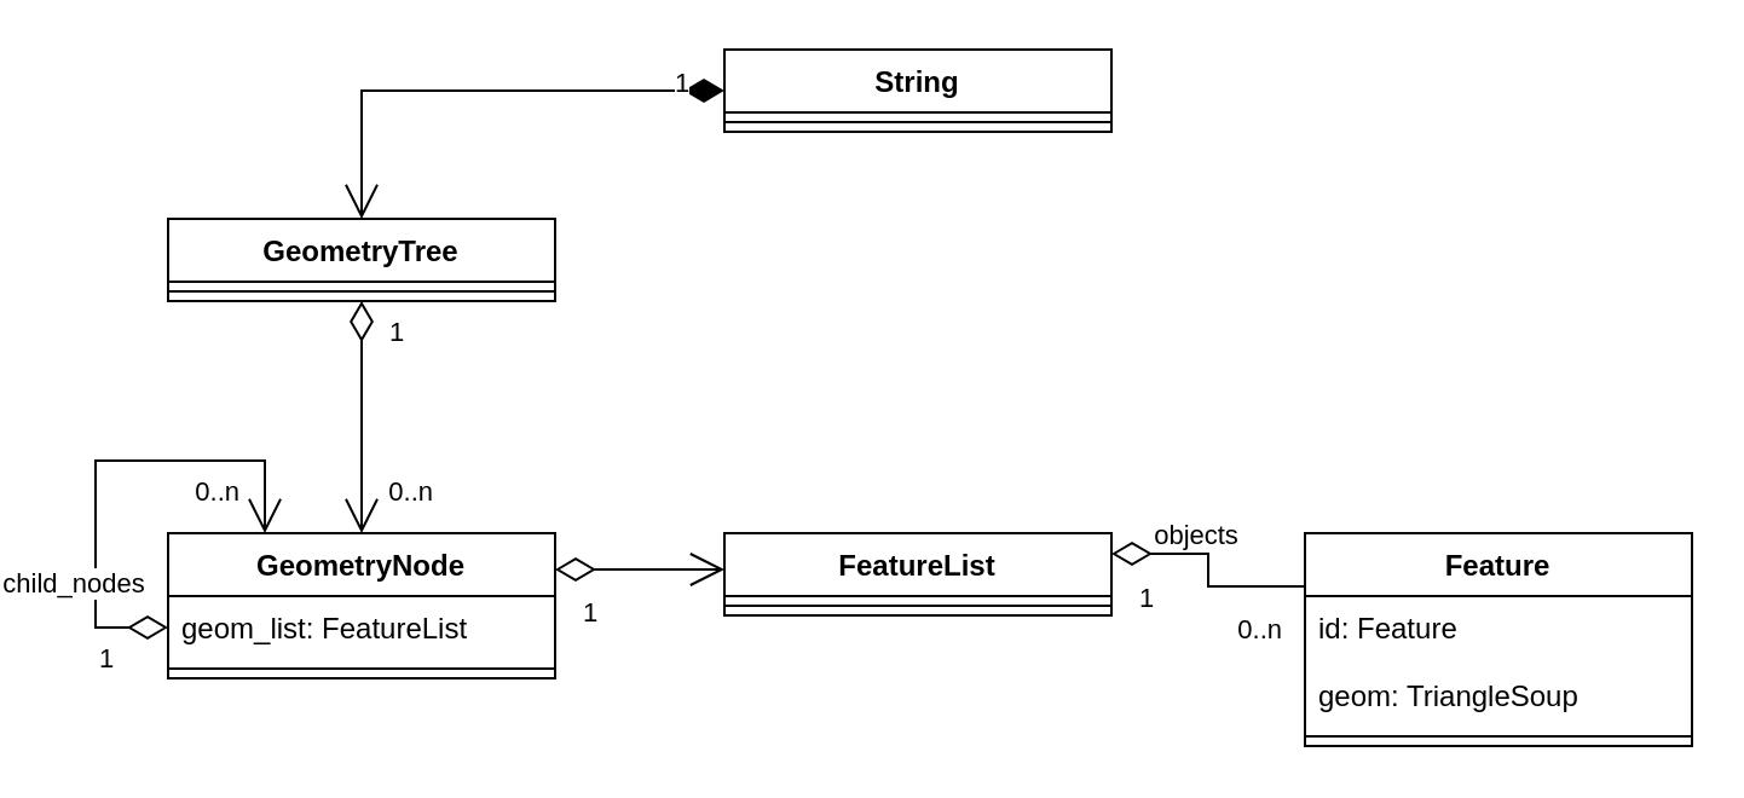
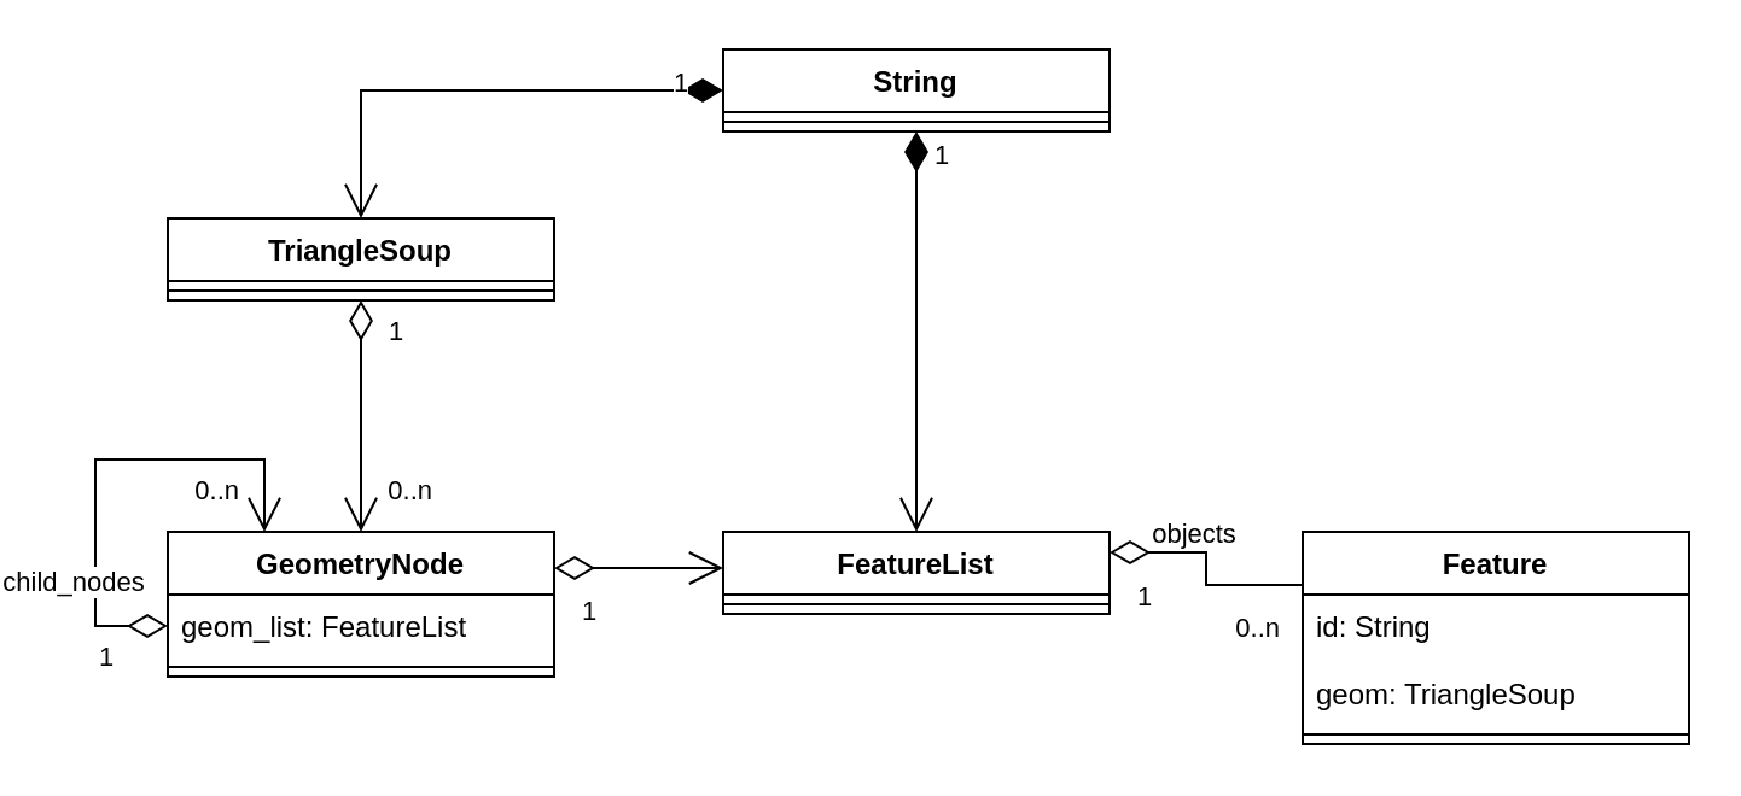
  <mxCell id="0" />
  <mxCell id="1" parent="0" />
  <mxCell id="2" value="String" style="swimlane;fontStyle=1;align=center;verticalAlign=top;childLayout=stackLayout;horizontal=1;startSize=26;horizontalStack=0;resizeParent=1;resizeParentMax=0;resizeLast=0;collapsible=1;marginBottom=0;" vertex="1" parent="1"><mxGeometry x="250" y="20" width="160" height="34" as="geometry" /></mxCell>
  <mxCell id="3" value="" style="line;strokeWidth=1;fillColor=none;align=left;verticalAlign=middle;spacingTop=-1;spacingLeft=3;spacingRight=3;rotatable=0;labelPosition=right;points=[];portConstraint=eastwest;" vertex="1" parent="2"><mxGeometry y="26" width="160" height="8" as="geometry" /></mxCell>
- <mxCell id="4" value="GeometryTree" style="swimlane;fontStyle=1;align=center;verticalAlign=top;childLayout=stackLayout;horizontal=1;startSize=26;horizontalStack=0;resizeParent=1;resizeParentMax=0;resizeLast=0;collapsible=1;marginBottom=0;" vertex="1" parent="1"><mxGeometry x="20" y="90" width="160" height="34" as="geometry" /></mxCell>
+ <mxCell id="4" value="TriangleSoup" style="swimlane;fontStyle=1;align=center;verticalAlign=top;childLayout=stackLayout;horizontal=1;startSize=26;horizontalStack=0;resizeParent=1;resizeParentMax=0;resizeLast=0;collapsible=1;marginBottom=0;" vertex="1" parent="1"><mxGeometry x="20" y="90" width="160" height="34" as="geometry" /></mxCell>
  <mxCell id="5" value="" style="line;strokeWidth=1;fillColor=none;align=left;verticalAlign=middle;spacingTop=-1;spacingLeft=3;spacingRight=3;rotatable=0;labelPosition=right;points=[];portConstraint=eastwest;" vertex="1" parent="4"><mxGeometry y="26" width="160" height="8" as="geometry" /></mxCell>
  <mxCell id="6" value="GeometryNode" style="swimlane;fontStyle=1;align=center;verticalAlign=top;childLayout=stackLayout;horizontal=1;startSize=26;horizontalStack=0;resizeParent=1;resizeParentMax=0;resizeLast=0;collapsible=1;marginBottom=0;" vertex="1" parent="1"><mxGeometry x="20" y="220" width="160" height="60" as="geometry" /></mxCell>
  <mxCell id="7" value="geom_list: FeatureList" style="text;strokeColor=none;fillColor=none;align=left;verticalAlign=top;spacingLeft=4;spacingRight=4;overflow=hidden;rotatable=0;points=[[0,0.5],[1,0.5]];portConstraint=eastwest;" vertex="1" parent="6"><mxGeometry y="26" width="160" height="26" as="geometry" /></mxCell>
  <mxCell id="8" value="" style="line;strokeWidth=1;fillColor=none;align=left;verticalAlign=middle;spacingTop=-1;spacingLeft=3;spacingRight=3;rotatable=0;labelPosition=right;points=[];portConstraint=eastwest;" vertex="1" parent="6"><mxGeometry y="52" width="160" height="8" as="geometry" /></mxCell>
  <mxCell id="9" value="" style="endArrow=open;html=1;endSize=12;startArrow=diamondThin;startSize=14;startFill=0;edgeStyle=orthogonalEdgeStyle;rounded=0;exitX=0;exitY=0.5;exitDx=0;exitDy=0;entryX=0.25;entryY=0;entryDx=0;entryDy=0;" edge="1" parent="6" source="7" target="6"><mxGeometry relative="1" as="geometry"><mxPoint y="130" as="sourcePoint" /><mxPoint x="90" y="160" as="targetPoint" /><Array as="points"><mxPoint x="-30" y="39" /><mxPoint x="-30" y="-30" /><mxPoint x="40" y="-30" /></Array></mxGeometry></mxCell>
  <mxCell id="10" value="1" style="edgeLabel;resizable=0;html=1;align=left;verticalAlign=top;" connectable="0" vertex="1" parent="9"><mxGeometry x="-1" relative="1" as="geometry"><mxPoint x="-30" as="offset" /></mxGeometry></mxCell>
  <mxCell id="11" value="0..n" style="edgeLabel;resizable=0;html=1;align=right;verticalAlign=top;" connectable="0" vertex="1" parent="9"><mxGeometry x="1" relative="1" as="geometry"><mxPoint x="-10" y="-30" as="offset" /></mxGeometry></mxCell>
  <mxCell id="12" value="child_nodes" style="edgeLabel;html=1;align=center;verticalAlign=middle;resizable=0;points=[];" vertex="1" connectable="0" parent="9"><mxGeometry x="-0.075" y="1" relative="1" as="geometry"><mxPoint x="-9" y="43" as="offset" /></mxGeometry></mxCell>
  <mxCell id="13" value="FeatureList" style="swimlane;fontStyle=1;align=center;verticalAlign=top;childLayout=stackLayout;horizontal=1;startSize=26;horizontalStack=0;resizeParent=1;resizeParentMax=0;resizeLast=0;collapsible=1;marginBottom=0;" vertex="1" parent="1"><mxGeometry x="250" y="220" width="160" height="34" as="geometry" /></mxCell>
  <mxCell id="14" value="" style="line;strokeWidth=1;fillColor=none;align=left;verticalAlign=middle;spacingTop=-1;spacingLeft=3;spacingRight=3;rotatable=0;labelPosition=right;points=[];portConstraint=eastwest;" vertex="1" parent="13"><mxGeometry y="26" width="160" height="8" as="geometry" /></mxCell>
  <mxCell id="15" value="Feature" style="swimlane;fontStyle=1;align=center;verticalAlign=top;childLayout=stackLayout;horizontal=1;startSize=26;horizontalStack=0;resizeParent=1;resizeParentMax=0;resizeLast=0;collapsible=1;marginBottom=0;" vertex="1" parent="1"><mxGeometry x="490" y="220" width="160" height="88" as="geometry" /></mxCell>
- <mxCell id="16" value="id: Feature&#10;&#10;geom: TriangleSoup" style="text;strokeColor=none;fillColor=none;align=left;verticalAlign=top;spacingLeft=4;spacingRight=4;overflow=hidden;rotatable=0;points=[[0,0.5],[1,0.5]];portConstraint=eastwest;" vertex="1" parent="15"><mxGeometry y="26" width="160" height="54" as="geometry" /></mxCell>
+ <mxCell id="16" value="id: String&#10;&#10;geom: TriangleSoup" style="text;strokeColor=none;fillColor=none;align=left;verticalAlign=top;spacingLeft=4;spacingRight=4;overflow=hidden;rotatable=0;points=[[0,0.5],[1,0.5]];portConstraint=eastwest;" vertex="1" parent="15"><mxGeometry y="26" width="160" height="54" as="geometry" /></mxCell>
  <mxCell id="17" value="" style="line;strokeWidth=1;fillColor=none;align=left;verticalAlign=middle;spacingTop=-1;spacingLeft=3;spacingRight=3;rotatable=0;labelPosition=right;points=[];portConstraint=eastwest;" vertex="1" parent="15"><mxGeometry y="80" width="160" height="8" as="geometry" /></mxCell>
  <mxCell id="18" value="" style="endArrow=open;html=1;endSize=12;startArrow=diamondThin;startSize=14;startFill=0;edgeStyle=orthogonalEdgeStyle;rounded=0;exitX=0.5;exitY=1;exitDx=0;exitDy=0;entryX=0.5;entryY=0;entryDx=0;entryDy=0;" edge="1" parent="1" source="4" target="6"><mxGeometry relative="1" as="geometry"><mxPoint x="120" y="240" as="sourcePoint" /><mxPoint x="280" y="240" as="targetPoint" /></mxGeometry></mxCell>
  <mxCell id="19" value="1" style="edgeLabel;resizable=0;html=1;align=left;verticalAlign=top;" connectable="0" vertex="1" parent="18"><mxGeometry x="-1" relative="1" as="geometry"><mxPoint x="10" as="offset" /></mxGeometry></mxCell>
  <mxCell id="20" value="0..n" style="edgeLabel;resizable=0;html=1;align=right;verticalAlign=top;" connectable="0" vertex="1" parent="18"><mxGeometry x="1" relative="1" as="geometry"><mxPoint x="30" y="-30" as="offset" /></mxGeometry></mxCell>
  <mxCell id="21" value="1" style="endArrow=open;html=1;endSize=12;startArrow=diamondThin;startSize=14;startFill=1;edgeStyle=orthogonalEdgeStyle;align=left;verticalAlign=bottom;rounded=0;exitX=0;exitY=0.5;exitDx=0;exitDy=0;entryX=0.5;entryY=0;entryDx=0;entryDy=0;" edge="1" parent="1" source="2" target="4"><mxGeometry x="-0.783" y="6" relative="1" as="geometry"><mxPoint x="230" y="250" as="sourcePoint" /><mxPoint x="390" y="250" as="targetPoint" /><mxPoint as="offset" /></mxGeometry></mxCell>
+ <mxCell id="22" value="1" style="endArrow=open;html=1;endSize=12;startArrow=diamondThin;startSize=14;startFill=1;edgeStyle=orthogonalEdgeStyle;align=left;verticalAlign=bottom;rounded=0;exitX=0.5;exitY=1;exitDx=0;exitDy=0;entryX=0.5;entryY=0;entryDx=0;entryDy=0;" edge="1" parent="1" source="2" target="13"><mxGeometry x="-0.77" y="6" relative="1" as="geometry"><mxPoint x="290" y="210" as="sourcePoint" /><mxPoint x="450" y="210" as="targetPoint" /><mxPoint as="offset" /></mxGeometry></mxCell>
  <mxCell id="23" value="" style="endArrow=open;html=1;endSize=12;startArrow=diamondThin;startSize=14;startFill=0;edgeStyle=orthogonalEdgeStyle;rounded=0;exitX=1;exitY=0.25;exitDx=0;exitDy=0;" edge="1" parent="1" source="6"><mxGeometry x="0.143" y="35" relative="1" as="geometry"><mxPoint x="100" y="450" as="sourcePoint" /><mxPoint x="250" y="235" as="targetPoint" /><mxPoint as="offset" /></mxGeometry></mxCell>
  <mxCell id="24" value="1" style="edgeLabel;resizable=0;html=1;align=left;verticalAlign=top;" connectable="0" vertex="1" parent="23"><mxGeometry x="-1" relative="1" as="geometry"><mxPoint x="10" y="5" as="offset" /></mxGeometry></mxCell>
  <mxCell id="25" value="" style="endArrow=none;html=1;endSize=12;startArrow=diamondThin;startSize=14;startFill=0;edgeStyle=orthogonalEdgeStyle;rounded=0;exitX=1;exitY=0.25;exitDx=0;exitDy=0;entryX=0;entryY=0.25;entryDx=0;entryDy=0;" edge="1" parent="1" source="13" target="15"><mxGeometry x="0.143" y="35" relative="1" as="geometry"><mxPoint x="190" y="245" as="sourcePoint" /><mxPoint x="260" y="245" as="targetPoint" /><mxPoint as="offset" /></mxGeometry></mxCell>
  <mxCell id="26" value="1" style="edgeLabel;resizable=0;html=1;align=left;verticalAlign=top;" connectable="0" vertex="1" parent="25"><mxGeometry x="-1" relative="1" as="geometry"><mxPoint x="10" y="5" as="offset" /></mxGeometry></mxCell>
  <mxCell id="27" value="0..n" style="edgeLabel;resizable=0;html=1;align=right;verticalAlign=top;" connectable="0" vertex="1" parent="25"><mxGeometry x="1" relative="1" as="geometry"><mxPoint x="-10" y="5" as="offset" /></mxGeometry></mxCell>
  <mxCell id="28" value="objects" style="edgeLabel;html=1;align=center;verticalAlign=middle;resizable=0;points=[];" vertex="1" connectable="0" parent="25"><mxGeometry x="0.285" y="-2" relative="1" as="geometry"><mxPoint x="-12" y="-24" as="offset" /></mxGeometry></mxCell>
